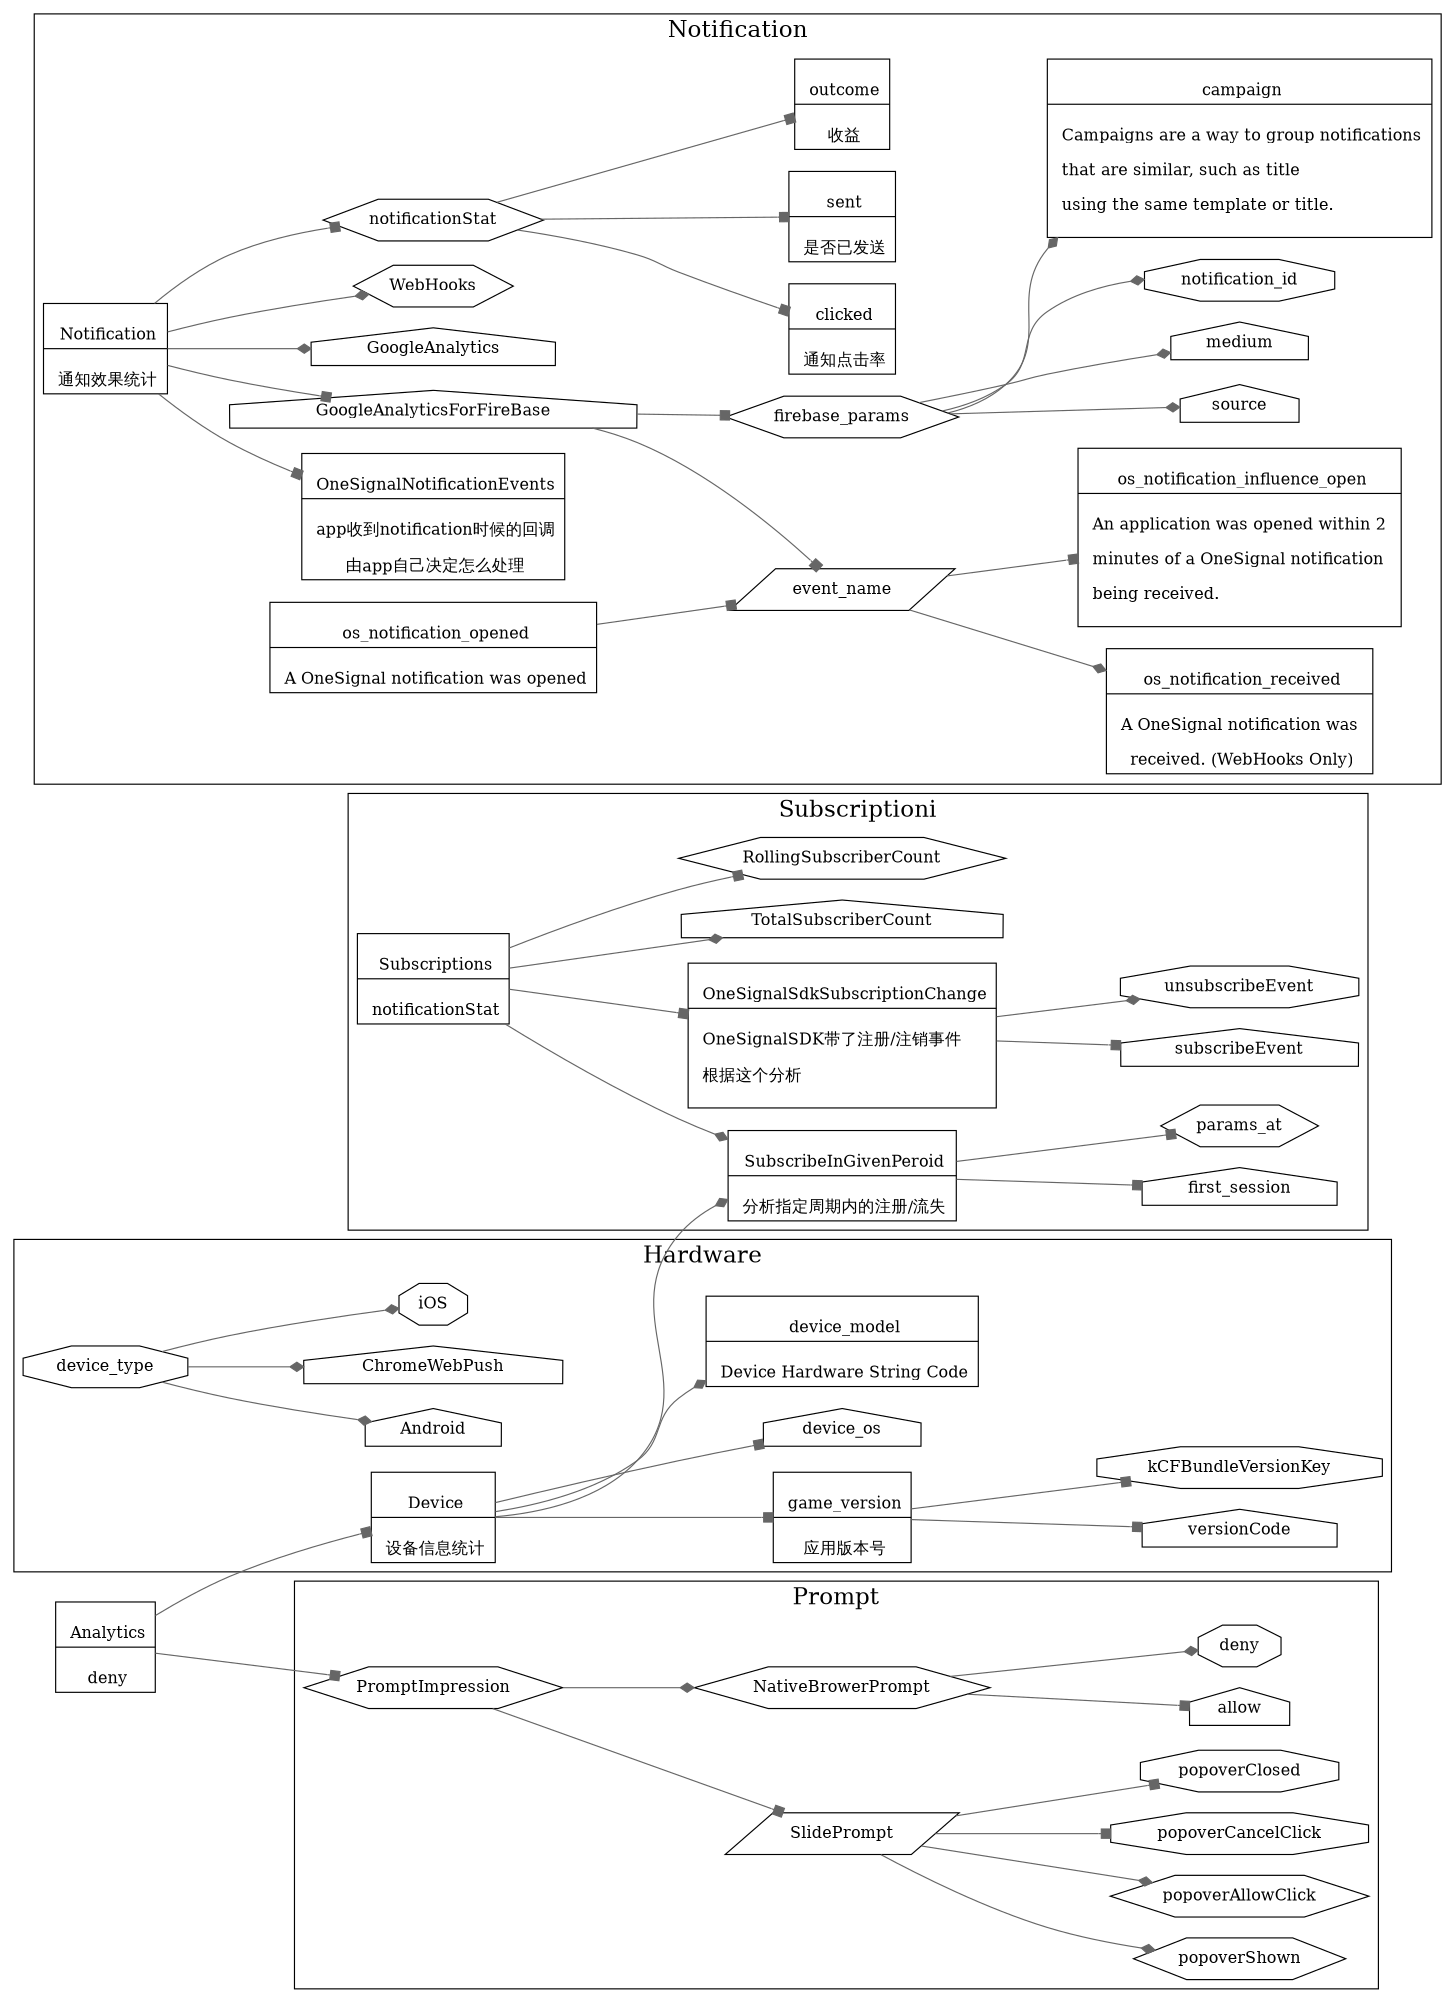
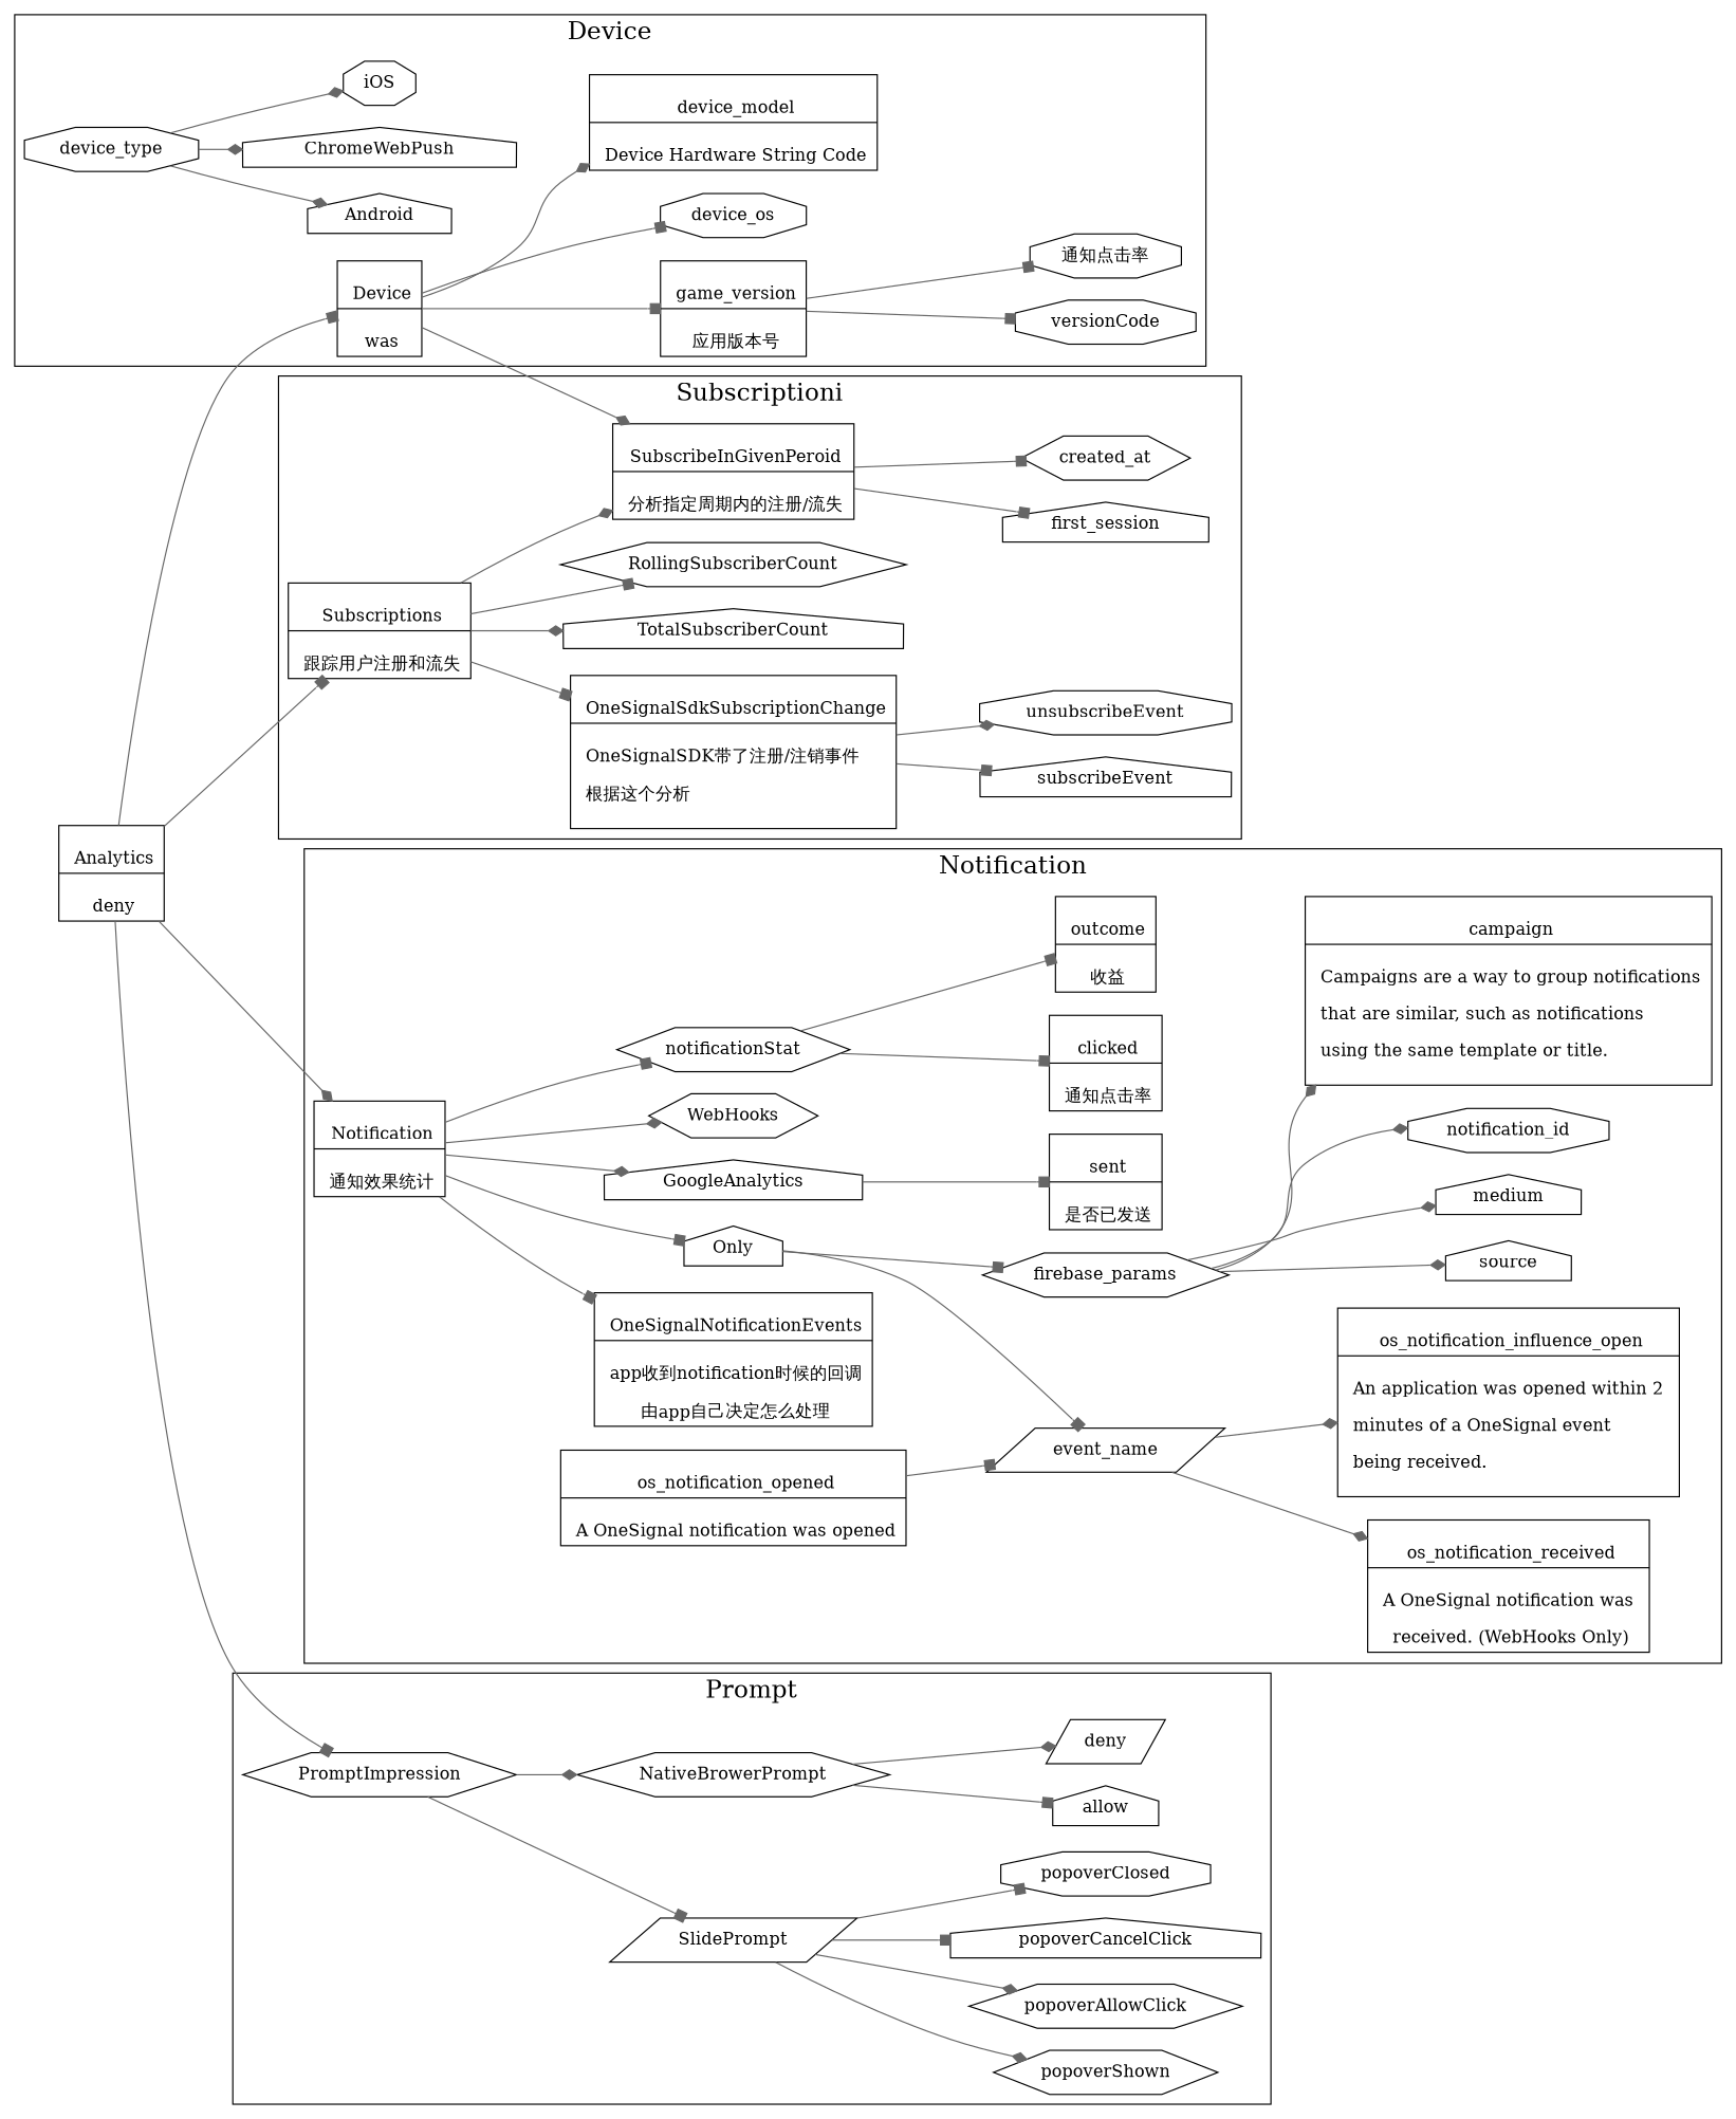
  digraph {
    newrank=true
    rankdir=LR
    node [shape=record]
    edge [arrowhead=box color=gray40]
-   n1 [label="{{\n        Subscriptions|\n        notificationStat\n      }}"]
+   n1 [label="{{\n        Subscriptions|\n        跟踪用户注册和流失\n      }}"]
    n2 [label="{{\n        SubscribeInGivenPeroid|\n        分析指定周期内的注册/流失\n      }}"]
    n3 [label="{{\n        OneSignalSdkSubscriptionChange|\n        OneSignalSDK带了注册/注销事件\l\n        根据这个分析\l\n      }}"]
    TotalSubscriberCount [shape=house]
    RollingSubscriberCount [shape=hexagon]
    first_session [shape=house]
-   created_at [shape=hexagon label=params_at]
+   created_at [shape=hexagon]
    subscribeEvent [shape=house]
    unsubscribeEvent [shape=octagon]
-   n10 [label="{{\n        Device|\n        设备信息统计\n      }}"]
+   n10 [label="{{\n        Device|\n        was\n      }}"]
    n11 [label="{{\n        game_version|\n        应用版本号\n      }}"]
-   device_os [shape=house]
+   device_os [shape=octagon]
    device_type [shape=octagon]
    n14 [label="{{\n        device_model|\n        Device Hardware String Code\n      }}"]
-   versionCode [shape=house]
-   kCFBundleVersionKey [shape=octagon]
+   versionCode [shape=octagon]
+   kCFBundleVersionKey [shape=octagon label="通知点击率"]
    iOS [shape=octagon]
    Android [shape=house]
    ChromeWebPush [shape=house]
    n20 [label="{{\n        Notification|\n        通知效果统计\n      }}"]
    n21 [label="{{\n        OneSignalNotificationEvents|\n        app收到notification时候的回调\l\n        由app自己决定怎么处理\n      }}"]
-   GoogleAnalyticsForFireBase [shape=house]
+   GoogleAnalyticsForFireBase [shape=house label=Only]
    GoogleAnalytics [shape=house]
    WebHooks [shape=hexagon]
    notificationStat [shape=hexagon]
    event_name [shape=parallelogram]
    firebase_params [shape=hexagon]
    n28 [label="{{\n        clicked|\n        通知点击率\n      }}"]
    n29 [label="{{\n        sent|\n        是否已发送\n      }}"]
    n30 [label="{{\n        outcome|\n        收益\n      }}"]
    n31 [label="{{\n        os_notification_opened|\n        A OneSignal notification was opened\n      }}"]
    n32 [label="{{\n        os_notification_received|\n        A OneSignal notification was \l \n        received. (WebHooks Only)\n      }}"]
-   n33 [label="{{\n        os_notification_influence_open|\n        An application was opened within 2 \l \n        minutes of a OneSignal notification \l \n        being received.\l\n      }}"]
+   n33 [label="{{\n        os_notification_influence_open|\n        An application was opened within 2 \l \n        minutes of a OneSignal event \l \n        being received.\l\n      }}"]
    source [shape=house]
    medium [shape=house]
    notification_id [shape=octagon]
-   n37 [label="{{\n        campaign|\n        Campaigns are a way to group notifications\l \n        that are similar, such as title\l \n        using the same template or title.\l\n      }}"]
+   n37 [label="{{\n        campaign|\n        Campaigns are a way to group notifications\l \n        that are similar, such as notifications\l \n        using the same template or title.\l\n      }}"]
    PromptImpression [shape=hexagon]
    SlidePrompt [shape=parallelogram]
    NativeBrowerPrompt [shape=hexagon]
    popoverShown [shape=hexagon]
    popoverAllowClick [shape=hexagon]
-   popoverCancelClick [shape=octagon]
+   popoverCancelClick [shape=house]
    popoverClosed [shape=octagon]
    allow [shape=house]
-   deny [shape=octagon]
+   deny [shape=parallelogram]
    n47 [label="{{\n      Analytics|\n      deny\n    }}"]
    subgraph cluster_1 {
      fontsize=20
      label=Subscriptioni
      n1
      n2
      n3
      TotalSubscriberCount
      RollingSubscriberCount
      first_session
      created_at
      subscribeEvent
      unsubscribeEvent
    }
    subgraph cluster_2 {
      fontsize=20
-     label=Hardware
+     label=Device
      n10
      n11
      device_os
      device_type
      n14
      versionCode
      kCFBundleVersionKey
      iOS
      Android
      ChromeWebPush
    }
    subgraph cluster_3 {
      fontsize=20
      label=Notification
      n20
      n21
      GoogleAnalyticsForFireBase
      GoogleAnalytics
      WebHooks
      notificationStat
      event_name
      firebase_params
      n28
      n29
      n30
      n31
      n32
      n33
      source
      medium
      notification_id
      n37
    }
    subgraph cluster_4 {
      fontsize=20
      label=Prompt
      PromptImpression
      SlidePrompt
      NativeBrowerPrompt
      popoverShown
      popoverAllowClick
      popoverCancelClick
      popoverClosed
      allow
      deny
    }
    n1 -> n2 [arrowhead=diamond]
    n1 -> n3
    n1 -> TotalSubscriberCount [arrowhead=diamond]
    n1 -> RollingSubscriberCount
    n2 -> first_session
    n2 -> created_at
    n3 -> subscribeEvent
    n3 -> unsubscribeEvent [arrowhead=diamond]
    n10 -> n2 [arrowhead=diamond]
    n10 -> n11
    n10 -> device_os
    n10 -> n14 [arrowhead=diamond]
    n11 -> versionCode
    n11 -> kCFBundleVersionKey
    device_type -> iOS [arrowhead=diamond]
    device_type -> Android [arrowhead=diamond]
    device_type -> ChromeWebPush [arrowhead=diamond]
    n20 -> n21
    n20 -> GoogleAnalyticsForFireBase
    n20 -> GoogleAnalytics [arrowhead=diamond]
    n20 -> WebHooks [arrowhead=diamond]
    n20 -> notificationStat
    GoogleAnalyticsForFireBase -> event_name
    GoogleAnalyticsForFireBase -> firebase_params
    notificationStat -> n28
-   notificationStat -> n29
+   GoogleAnalytics -> n29
    notificationStat -> n30
    event_name -> n32 [arrowhead=diamond]
-   event_name -> n33
+   event_name -> n33 [arrowhead=diamond]
    firebase_params -> source [arrowhead=diamond]
    firebase_params -> medium [arrowhead=diamond]
    firebase_params -> notification_id [arrowhead=diamond]
    firebase_params -> n37 [arrowhead=diamond]
    n31 -> event_name
    PromptImpression -> SlidePrompt
    PromptImpression -> NativeBrowerPrompt [arrowhead=diamond]
    SlidePrompt -> popoverShown [arrowhead=diamond]
    SlidePrompt -> popoverAllowClick [arrowhead=diamond]
    SlidePrompt -> popoverCancelClick
    SlidePrompt -> popoverClosed
    NativeBrowerPrompt -> allow
    NativeBrowerPrompt -> deny [arrowhead=diamond]
+   n47 -> n1
    n47 -> n10
+   n47 -> n20 [arrowhead=diamond]
    n47 -> PromptImpression
  }
